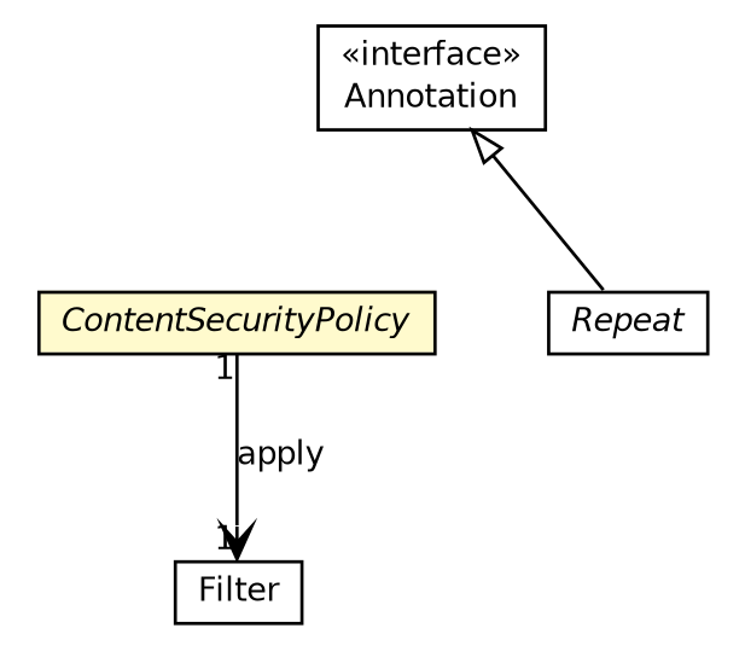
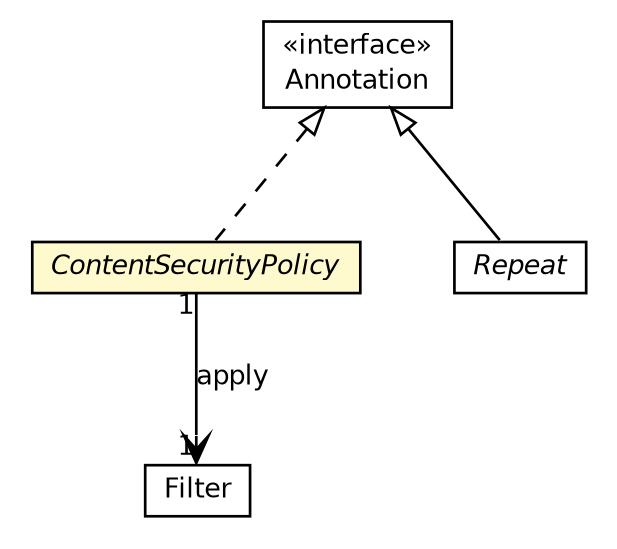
  digraph {
    nodesep=0.25
    ranksep=0.5
    node [fontcolor=black fontname=Helvetica fontsize=10.0 shape=plaintext]
    edge [fontname=Helvetica fontsize=10 headport=p labelfontname=Helvetica labelfontsize=10 tailport=p arrowtail=empty dir=back]
    n1 [label=<<table title="io.werval.filters.ContentSecurityPolicy" border="0" cellborder="1" cellspacing="0" cellpadding="2" port="p" bgcolor="lemonChiffon" href="./ContentSecurityPolicy.html"> 		<tr><td><table border="0" cellspacing="0" cellpadding="1"> <tr><td align="center" balign="center"><font face="Helvetica-Oblique"> ContentSecurityPolicy </font></td></tr> 		</table></td></tr> 		</table>>]
    n2 [label=<<table title="io.werval.filters.ContentSecurityPolicy.Filter" border="0" cellborder="1" cellspacing="0" cellpadding="2" port="p" href="./ContentSecurityPolicy.Filter.html"> 		<tr><td><table border="0" cellspacing="0" cellpadding="1"> <tr><td align="center" balign="center"> Filter </td></tr> 		</table></td></tr> 		</table>>]
    n3 [label=<<table title="io.werval.filters.ContentSecurityPolicy.Repeat" border="0" cellborder="1" cellspacing="0" cellpadding="2" port="p" href="./ContentSecurityPolicy.Repeat.html"> 		<tr><td><table border="0" cellspacing="0" cellpadding="1"> <tr><td align="center" balign="center"><font face="Helvetica-Oblique"> Repeat </font></td></tr> 		</table></td></tr> 		</table>>]
    n4 [label=<<table title="java.lang.annotation.Annotation" border="0" cellborder="1" cellspacing="0" cellpadding="2" port="p" href="http://docs.oracle.com/javase/8/docs/api/java/lang/annotation/Annotation.html"> 		<tr><td><table border="0" cellspacing="0" cellpadding="1"> <tr><td align="center" balign="center"> &#171;interface&#187; </td></tr> <tr><td align="center" balign="center"> Annotation </td></tr> 		</table></td></tr> 		</table>>]
    n1 -> n2 [arrowhead=open color=black fontcolor=black fontsize=10.0 headlabel=1 label=apply taillabel=1 arrowtail="" dir=""]
+   n4 -> n1 [style=dashed]
    n4 -> n3 [style=solid]
  }
